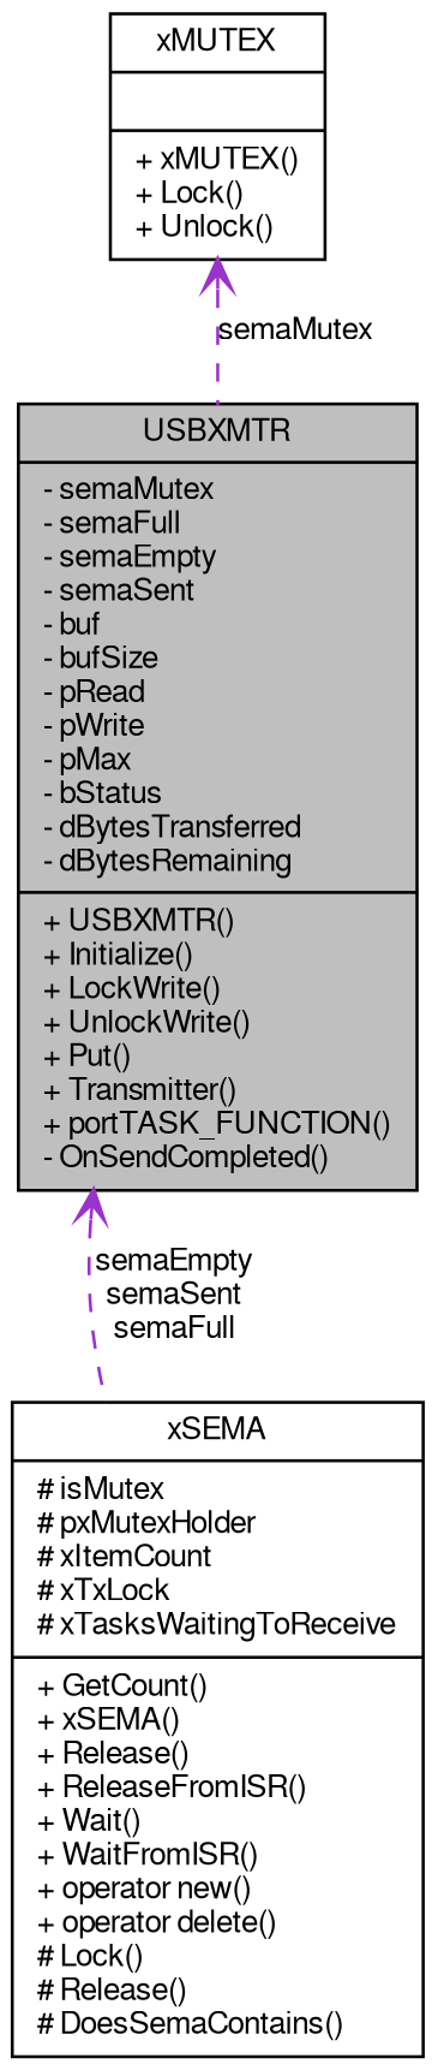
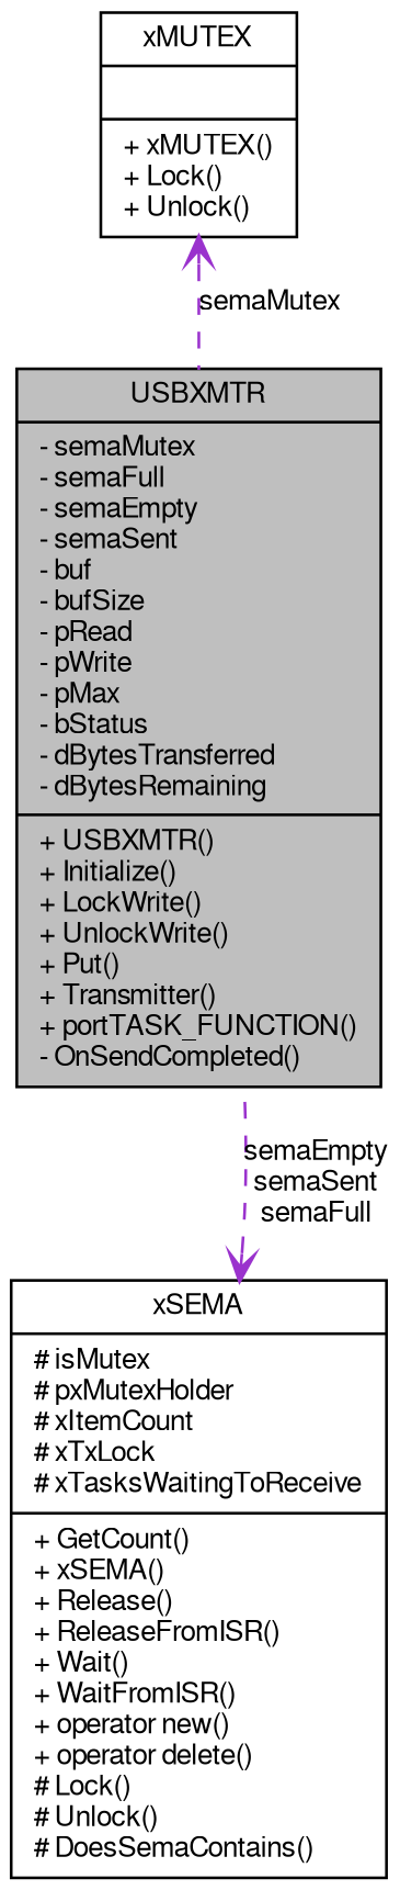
  digraph {
    node [color=black fontname=FreeSans fontsize=10 shape=record]
    edge [arrowtail=open color=darkorchid3 dir=back fontname=FreeSans fontsize=10 labelfontname=FreeSans labelfontsize=10 style=dashed]
    n1 [fillcolor=grey75 fontcolor=black height=0.2 label="{USBXMTR\n|- semaMutex\l- semaFull\l- semaEmpty\l- semaSent\l- buf\l- bufSize\l- pRead\l- pWrite\l- pMax\l- bStatus\l- dBytesTransferred\l- dBytesRemaining\l|+ USBXMTR()\l+ Initialize()\l+ LockWrite()\l+ UnlockWrite()\l+ Put()\l+ Transmitter()\l+ portTASK_FUNCTION()\l- OnSendCompleted()\l}" style=filled width=0.4]
-   n2 [height=0.2 label="{xSEMA\n|# isMutex\l# pxMutexHolder\l# xItemCount\l# xTxLock\l# xTasksWaitingToReceive\l|+ GetCount()\l+ xSEMA()\l+ Release()\l+ ReleaseFromISR()\l+ Wait()\l+ WaitFromISR()\l+ operator new()\l+ operator delete()\l# Lock()\l# Release()\l# DoesSemaContains()\l}" width=0.4]
+   n2 [height=0.2 label="{xSEMA\n|# isMutex\l# pxMutexHolder\l# xItemCount\l# xTxLock\l# xTasksWaitingToReceive\l|+ GetCount()\l+ xSEMA()\l+ Release()\l+ ReleaseFromISR()\l+ Wait()\l+ WaitFromISR()\l+ operator new()\l+ operator delete()\l# Lock()\l# Unlock()\l# DoesSemaContains()\l}" width=0.4]
    n3 [height=0.2 label="{xMUTEX\n||+ xMUTEX()\l+ Lock()\l+ Unlock()\l}" width=0.4]
-   n1 -> n2 [label="semaEmpty\nsemaSent\nsemaFull"]
+   n2 -> n1 [label="semaEmpty\nsemaSent\nsemaFull"]
    n3 -> n1 [label=semaMutex]
  }
